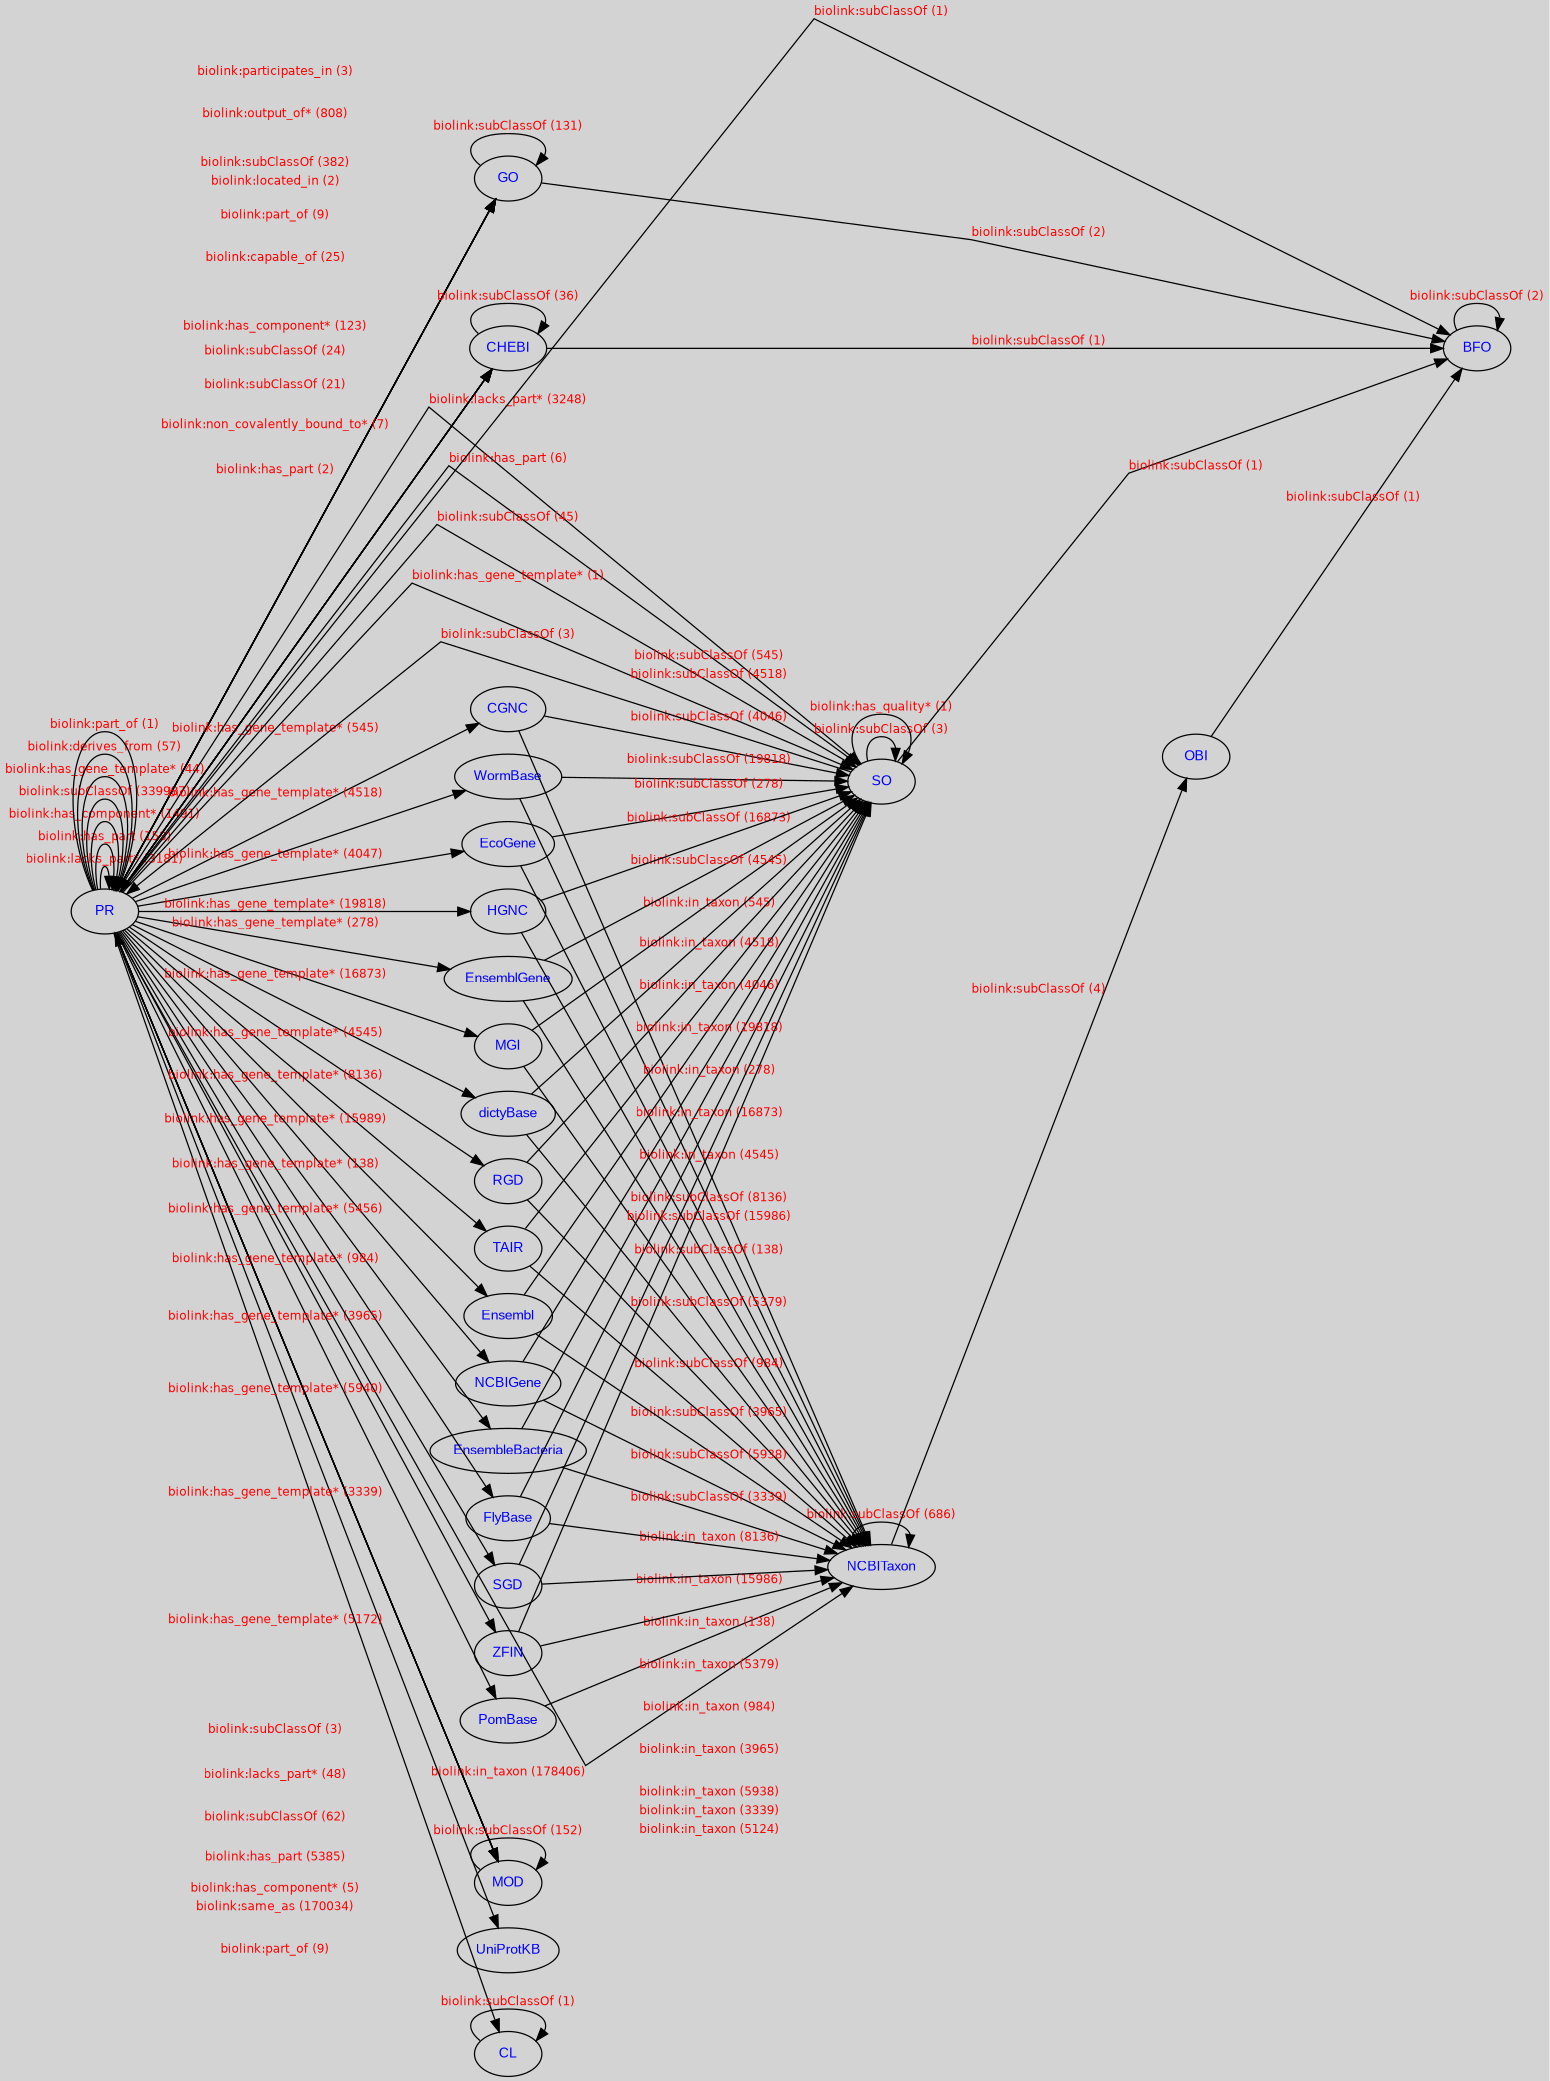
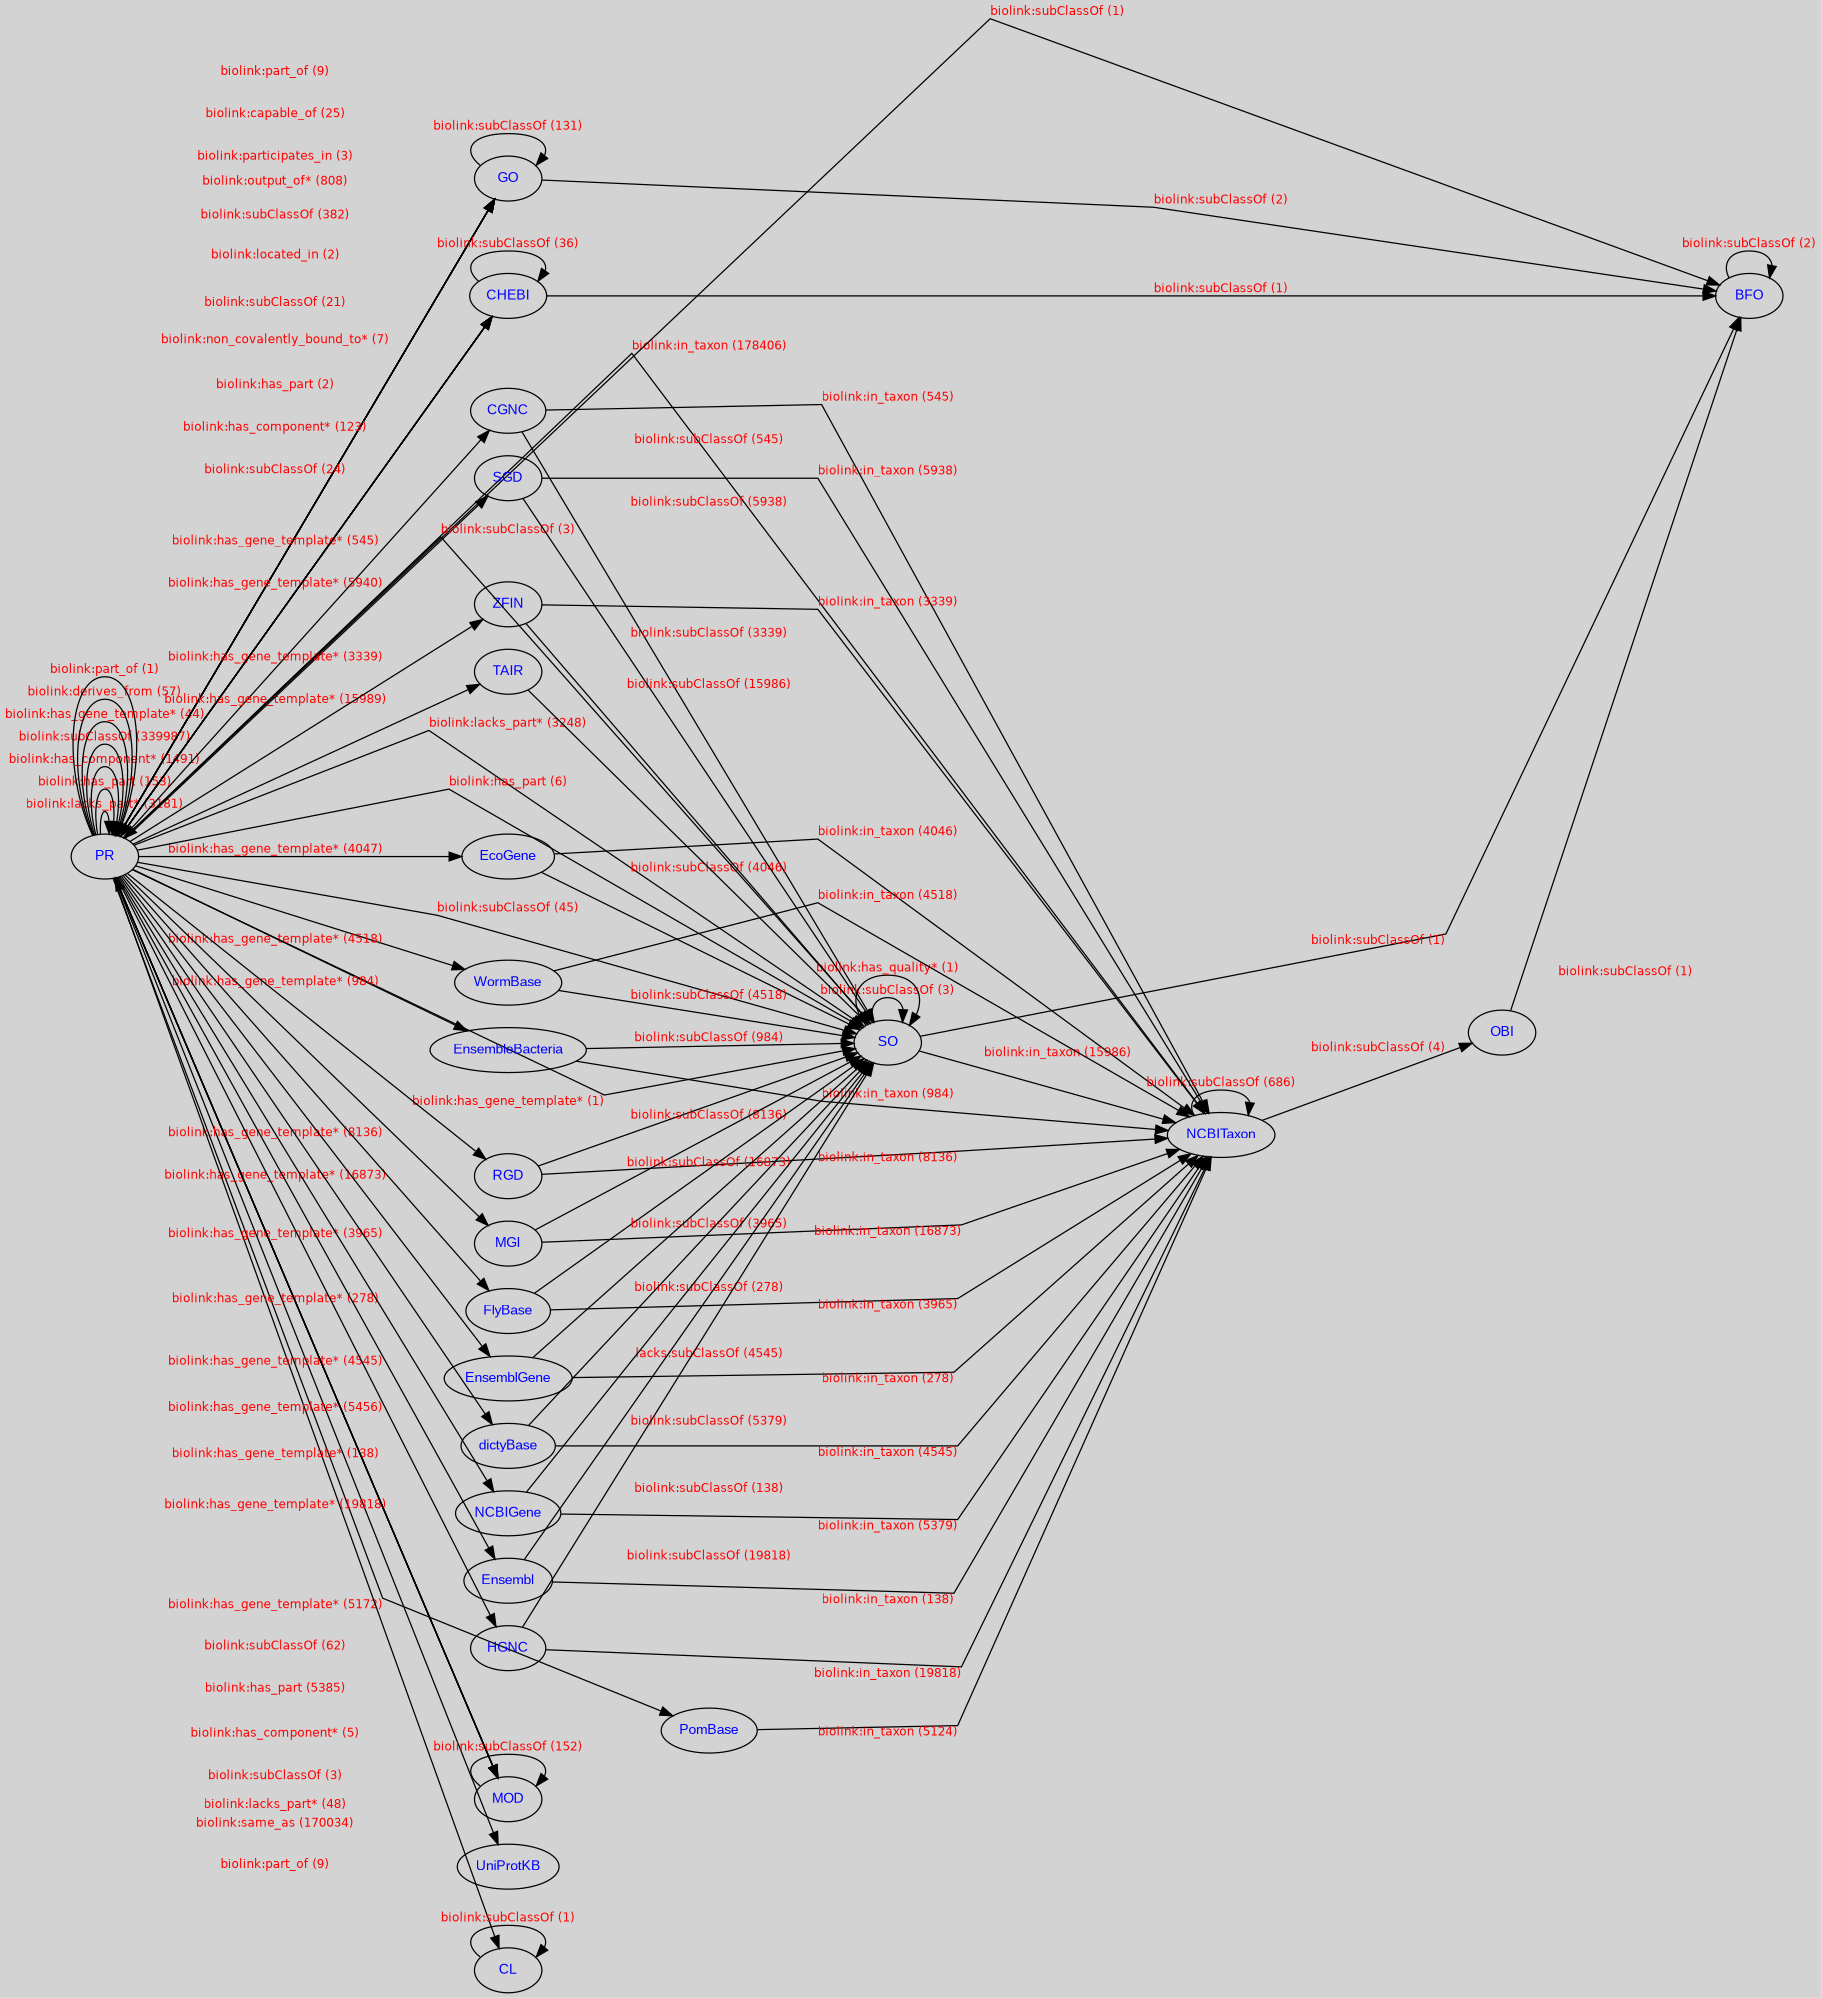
  digraph {
    bgcolor=lightgray
    fontcolor=blue
    fontname=Arial
    fontsize=12
    rankdir=LR
    splines=FALSE
    node [fontcolor=blue fontname=Arial fontsize=11]
    edge [fontcolor=red fontname=Helvetica fontsize=10 labelangle=-50 labeldistance=2]
    PR
    GO
    CHEBI
    CGNC
    EcoGene
    NCBITaxon
    MOD
    UniProtKB
    PomBase
    SO
    WormBase
    EnsembleBacteria
    RGD
    MGI
    CL
    BFO
    FlyBase
    EnsemblGene
    TAIR
    dictyBase
    NCBIGene
    Ensembl
    HGNC
    SGD
    ZFIN
    OBI
    PR -> PR [label="biolink:lacks_part* (3181)"]
    PR -> PR [label="biolink:has_part (153)"]
    PR -> PR [label="biolink:has_component* (1491)"]
    PR -> PR [label="biolink:subClassOf (339987)"]
    PR -> PR [label="biolink:has_gene_template* (44)"]
    PR -> PR [label="biolink:derives_from (57)"]
    PR -> PR [label="biolink:part_of (1)"]
    PR -> GO [label="biolink:located_in (2)"]
    PR -> GO [label="biolink:part_of (9)"]
    PR -> GO [label="biolink:capable_of (25)"]
    PR -> GO [label="biolink:participates_in (3)"]
    PR -> GO [label="biolink:output_of* (808)"]
    PR -> GO [label="biolink:subClassOf (382)"]
    PR -> CHEBI [label="biolink:non_covalently_bound_to* (7)"]
    PR -> CHEBI [label="biolink:has_part (2)"]
    PR -> CHEBI [label="biolink:has_component* (123)"]
    PR -> CHEBI [label="biolink:subClassOf (24)"]
    PR -> CGNC [label="biolink:has_gene_template* (545)"]
    PR -> EcoGene [label="biolink:has_gene_template* (4047)"]
    PR -> NCBITaxon [label="biolink:in_taxon (178406)"]
    PR -> MOD [label="biolink:has_part (5385)"]
    PR -> MOD [label="biolink:has_component* (5)"]
    PR -> MOD [label="biolink:subClassOf (3)"]
    PR -> MOD [label="biolink:lacks_part* (48)"]
    PR -> UniProtKB [label="biolink:same_as (170034)"]
    PR -> PomBase [label="biolink:has_gene_template* (5172)"]
    PR -> SO [label="biolink:lacks_part* (3248)"]
    PR -> SO [label="biolink:has_part (6)"]
    PR -> SO [label="biolink:subClassOf (45)"]
    PR -> SO [label="biolink:has_gene_template* (1)"]
    PR -> WormBase [label="biolink:has_gene_template* (4518)"]
    PR -> EnsembleBacteria [label="biolink:has_gene_template* (984)"]
    PR -> RGD [label="biolink:has_gene_template* (8136)"]
    PR -> MGI [label="biolink:has_gene_template* (16873)"]
    PR -> CL [label="biolink:part_of (9)"]
    PR -> BFO [label="biolink:subClassOf (1)"]
    PR -> FlyBase [label="biolink:has_gene_template* (3965)"]
    PR -> EnsemblGene [label="biolink:has_gene_template* (278)"]
    PR -> TAIR [label="biolink:has_gene_template* (15989)"]
    PR -> dictyBase [label="biolink:has_gene_template* (4545)"]
    PR -> NCBIGene [label="biolink:has_gene_template* (5456)"]
    PR -> Ensembl [label="biolink:has_gene_template* (138)"]
    PR -> HGNC [label="biolink:has_gene_template* (19818)"]
    PR -> SGD [label="biolink:has_gene_template* (5940)"]
    PR -> ZFIN [label="biolink:has_gene_template* (3339)"]
    GO -> GO [label="biolink:subClassOf (131)"]
    GO -> BFO [label="biolink:subClassOf (2)"]
    CHEBI -> PR [label="biolink:subClassOf (21)"]
    CHEBI -> CHEBI [label="biolink:subClassOf (36)"]
    CHEBI -> BFO [label="biolink:subClassOf (1)"]
    CGNC -> NCBITaxon [label="biolink:in_taxon (545)"]
    CGNC -> SO [label="biolink:subClassOf (545)"]
    EcoGene -> NCBITaxon [label="biolink:in_taxon (4046)"]
    EcoGene -> SO [label="biolink:subClassOf (4046)"]
    NCBITaxon -> NCBITaxon [label="biolink:subClassOf (686)"]
    NCBITaxon -> OBI [label="biolink:subClassOf (4)"]
    MOD -> PR [label="biolink:subClassOf (62)"]
    MOD -> MOD [label="biolink:subClassOf (152)"]
    PomBase -> NCBITaxon [label="biolink:in_taxon (5124)"]
    SO -> PR [label="biolink:subClassOf (3)"]
    SO -> SO [label="biolink:subClassOf (3)"]
    SO -> SO [label="biolink:has_quality* (1)"]
    SO -> BFO [label="biolink:subClassOf (1)"]
    WormBase -> NCBITaxon [label="biolink:in_taxon (4518)"]
    WormBase -> SO [label="biolink:subClassOf (4518)"]
    EnsembleBacteria -> NCBITaxon [label="biolink:in_taxon (984)"]
    EnsembleBacteria -> SO [label="biolink:subClassOf (984)"]
    RGD -> NCBITaxon [label="biolink:in_taxon (8136)"]
    RGD -> SO [label="biolink:subClassOf (8136)"]
    MGI -> NCBITaxon [label="biolink:in_taxon (16873)"]
    MGI -> SO [label="biolink:subClassOf (16873)"]
    CL -> CL [label="biolink:subClassOf (1)"]
    BFO -> BFO [label="biolink:subClassOf (2)"]
    FlyBase -> NCBITaxon [label="biolink:in_taxon (3965)"]
    FlyBase -> SO [label="biolink:subClassOf (3965)"]
    EnsemblGene -> NCBITaxon [label="biolink:in_taxon (278)"]
    EnsemblGene -> SO [label="biolink:subClassOf (278)"]
-   TAIR -> NCBITaxon [label="biolink:in_taxon (15986)"]
+   SO -> NCBITaxon [label="biolink:in_taxon (15986)"]
    TAIR -> SO [label="biolink:subClassOf (15986)"]
    dictyBase -> NCBITaxon [label="biolink:in_taxon (4545)"]
-   dictyBase -> SO [label="biolink:subClassOf (4545)"]
+   dictyBase -> SO [label="lacks:subClassOf (4545)"]
    NCBIGene -> NCBITaxon [label="biolink:in_taxon (5379)"]
    NCBIGene -> SO [label="biolink:subClassOf (5379)"]
    Ensembl -> NCBITaxon [label="biolink:in_taxon (138)"]
    Ensembl -> SO [label="biolink:subClassOf (138)"]
    HGNC -> NCBITaxon [label="biolink:in_taxon (19818)"]
    HGNC -> SO [label="biolink:subClassOf (19818)"]
    SGD -> NCBITaxon [label="biolink:in_taxon (5938)"]
    SGD -> SO [label="biolink:subClassOf (5938)"]
    ZFIN -> NCBITaxon [label="biolink:in_taxon (3339)"]
    ZFIN -> SO [label="biolink:subClassOf (3339)"]
    OBI -> BFO [label="biolink:subClassOf (1)"]
  }
